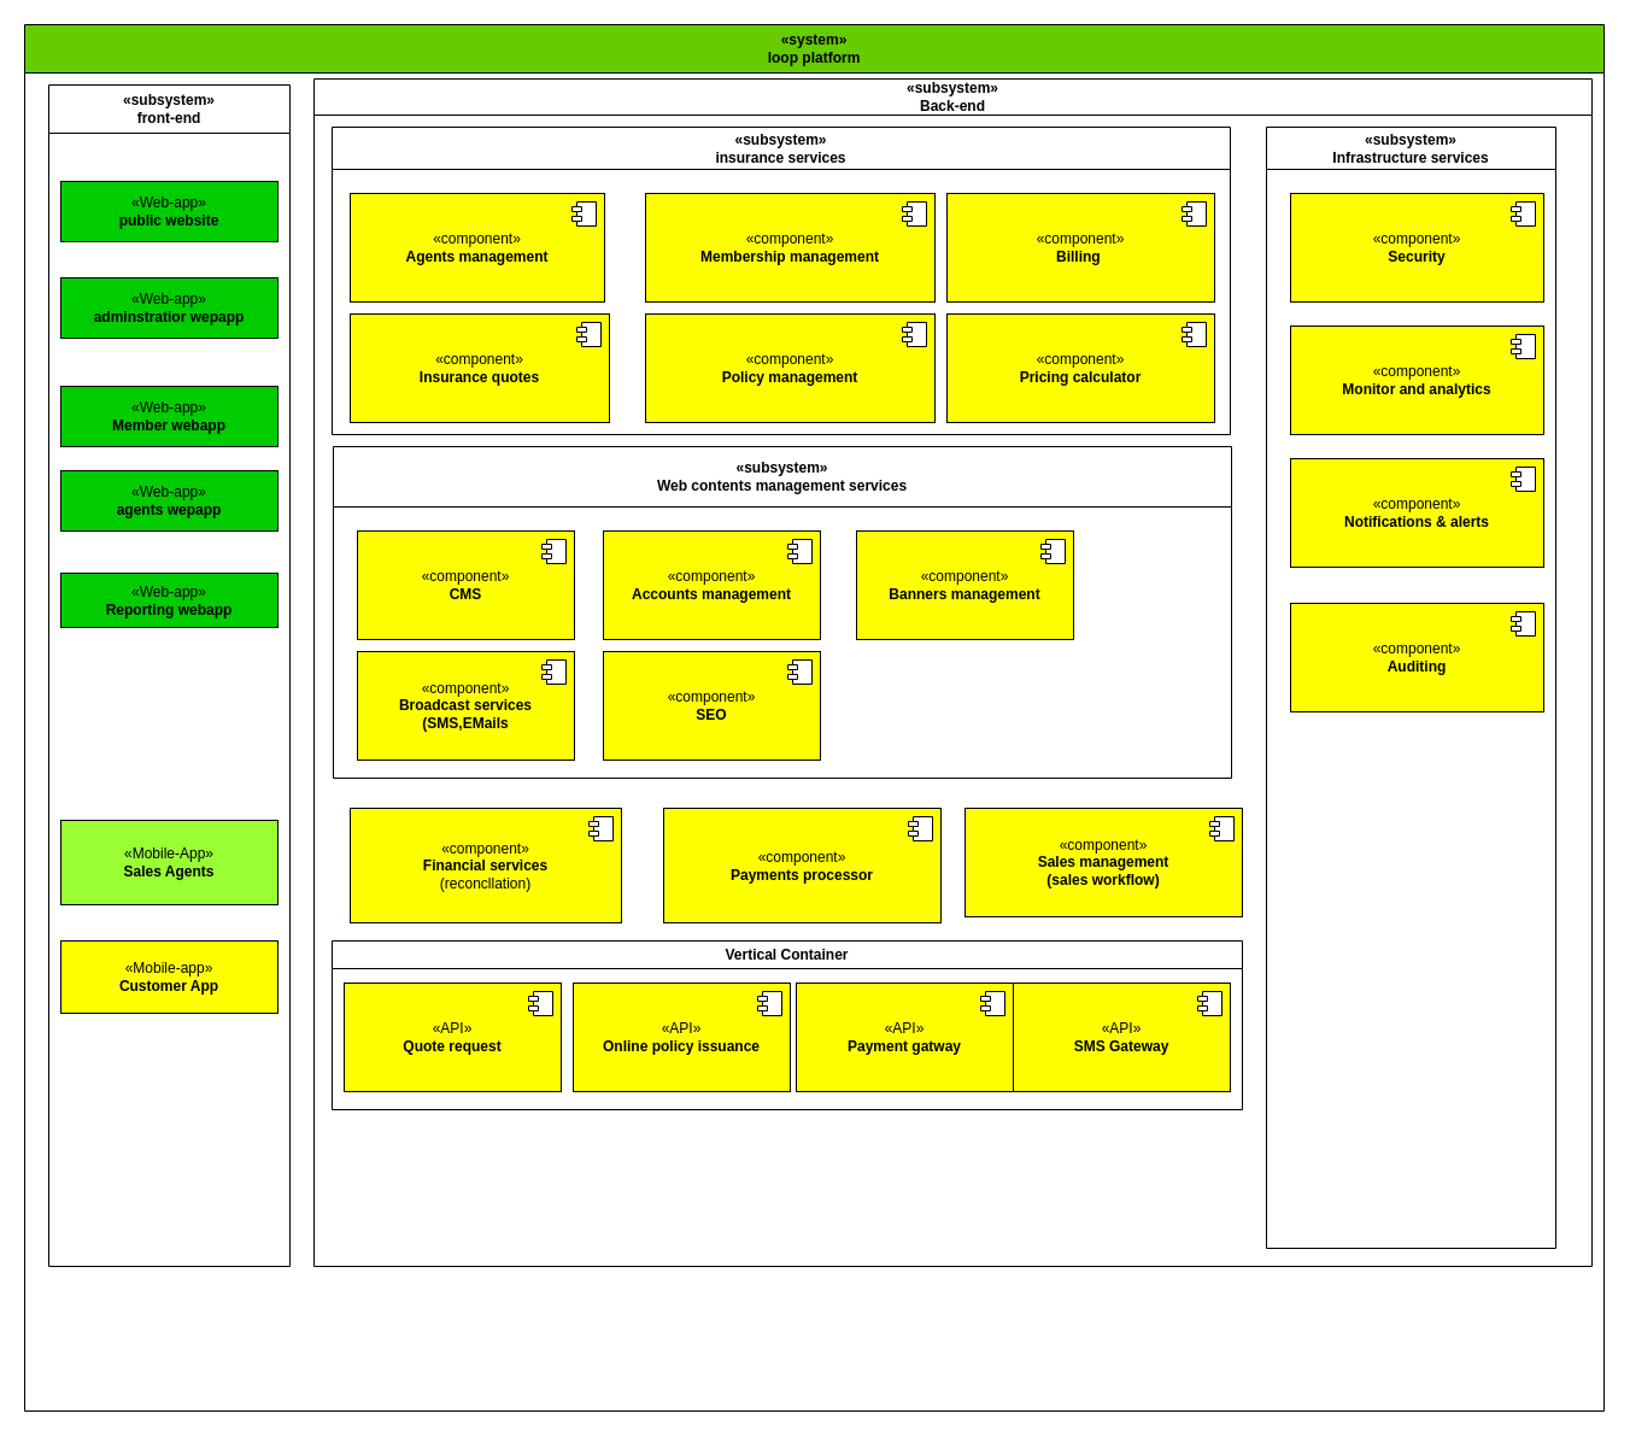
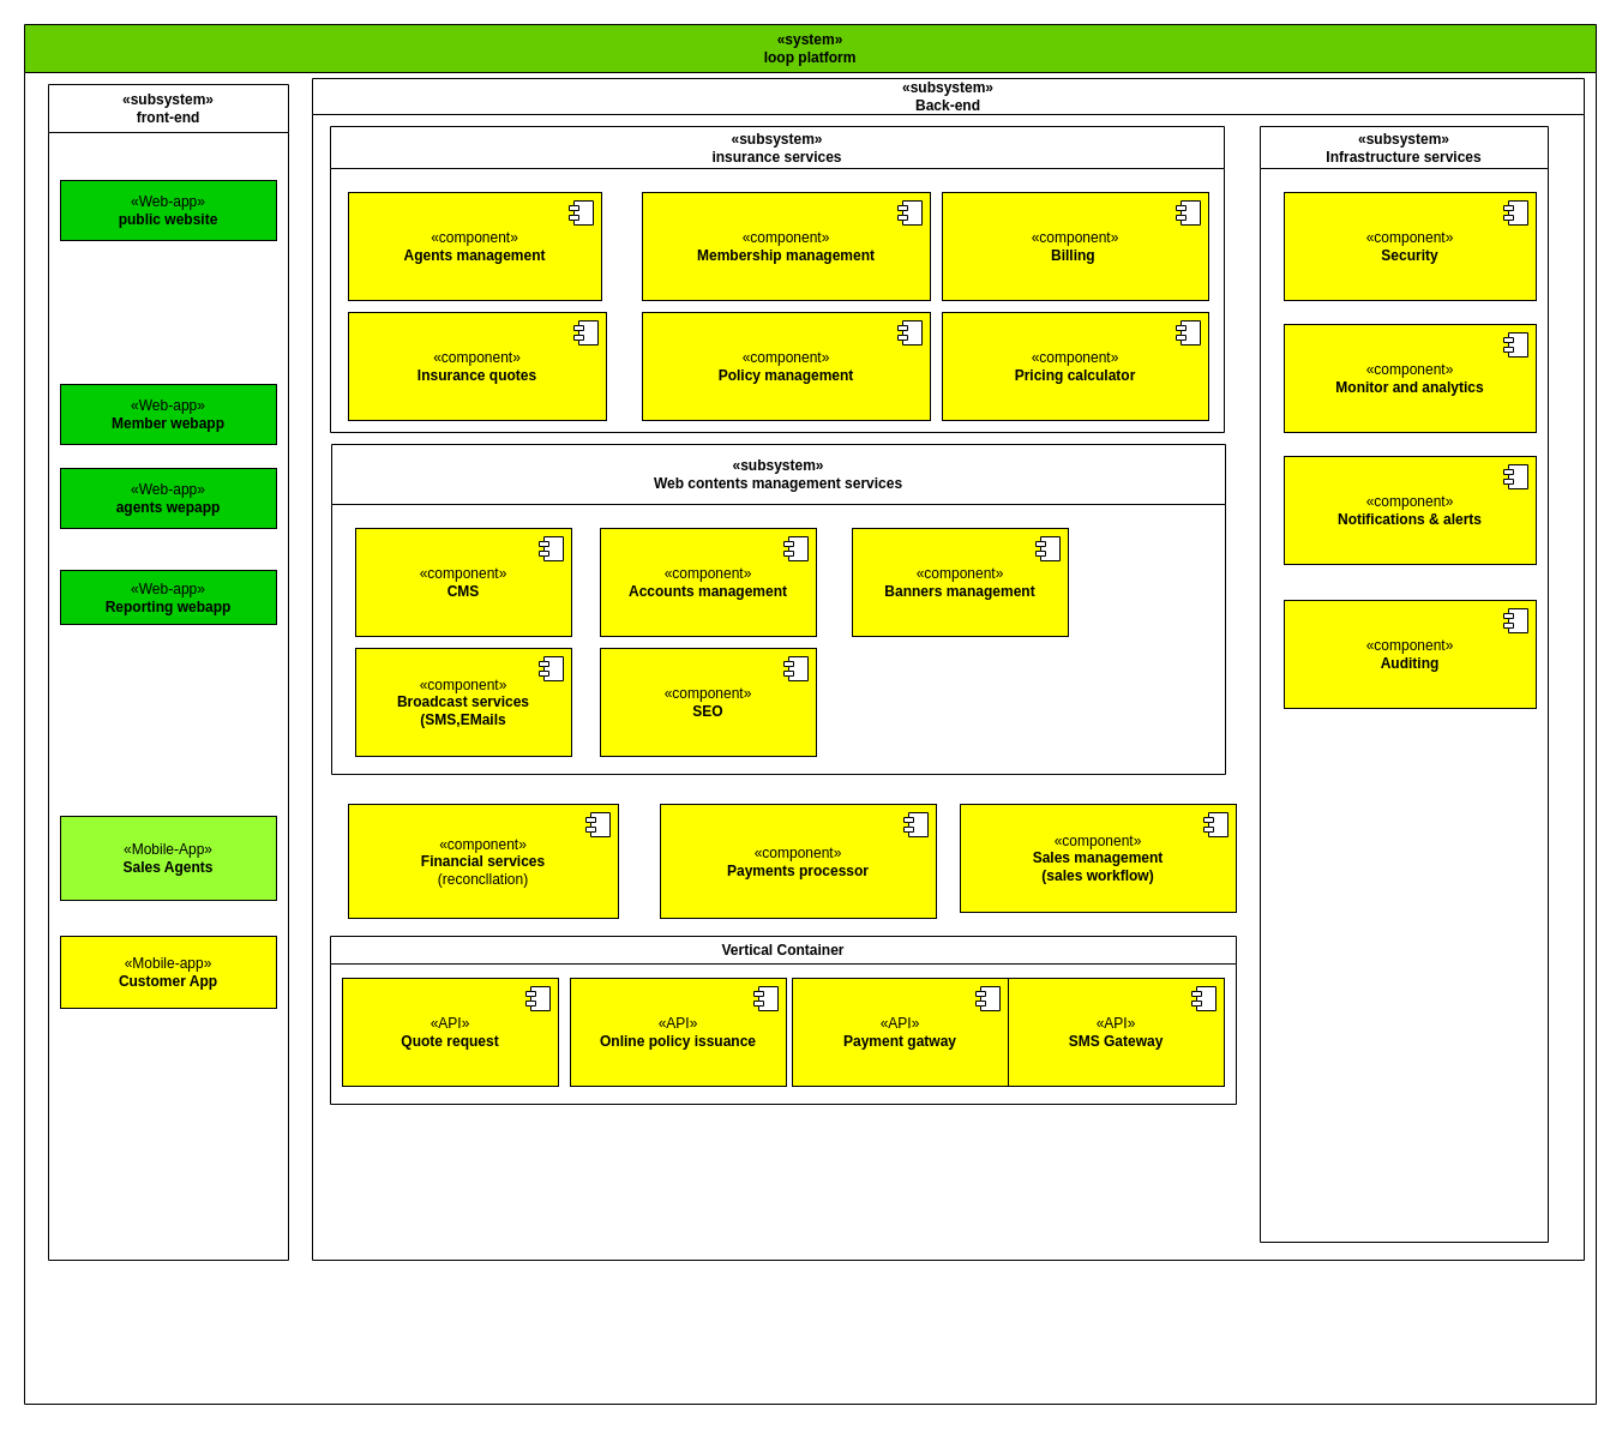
  <mxCell id="0" />
  <mxCell id="1" parent="0" />
  <mxCell id="2" value="«system»&lt;br style=&quot;border-color: var(--border-color); font-weight: 400;&quot;&gt;loop platform" style="swimlane;whiteSpace=wrap;html=1;startSize=40;fillColor=#66CC00;" parent="1" vertex="1"><mxGeometry y="20" width="1310" height="1150" as="geometry" x="20" /></mxCell>
  <mxCell id="3" value="«subsystem»&lt;br style=&quot;border-color: var(--border-color); font-weight: 400;&quot;&gt;&lt;b style=&quot;border-color: var(--border-color);&quot;&gt;Back-end&lt;/b&gt;" style="swimlane;whiteSpace=wrap;html=1;startSize=30;" parent="2" vertex="1"><mxGeometry x="240" y="45" width="1060" height="985" as="geometry" /></mxCell>
  <mxCell id="4" value="«subsystem»&lt;br&gt;Web contents management services" style="swimlane;whiteSpace=wrap;html=1;startSize=50;" parent="3" vertex="1"><mxGeometry x="16" y="305" width="745" height="275" as="geometry" /></mxCell>
  <mxCell id="5" value="«component»&lt;br style=&quot;border-color: var(--border-color);&quot;&gt;&lt;b&gt;CMS&lt;/b&gt;" style="html=1;dropTarget=0;whiteSpace=wrap;fillColor=#FFFF00;" parent="4" vertex="1"><mxGeometry x="20" y="70" width="180" height="90" as="geometry" /></mxCell>
  <mxCell id="6" value="" style="shape=module;jettyWidth=8;jettyHeight=4;" parent="5" vertex="1"><mxGeometry x="1" width="20" height="20" relative="1" as="geometry"><mxPoint x="-27" y="7" as="offset" /></mxGeometry></mxCell>
  <mxCell id="7" value="«component»&lt;br style=&quot;border-color: var(--border-color);&quot;&gt;&lt;b&gt;Broadcast services&lt;br&gt;(SMS,EMails&lt;br&gt;&lt;/b&gt;" style="html=1;dropTarget=0;whiteSpace=wrap;fillColor=#FFFF00;" parent="4" vertex="1"><mxGeometry x="20" y="170" width="180" height="90" as="geometry" /></mxCell>
  <mxCell id="8" value="" style="shape=module;jettyWidth=8;jettyHeight=4;" parent="7" vertex="1"><mxGeometry x="1" width="20" height="20" relative="1" as="geometry"><mxPoint x="-27" y="7" as="offset" /></mxGeometry></mxCell>
  <mxCell id="9" value="«component»&lt;br style=&quot;border-color: var(--border-color);&quot;&gt;&lt;b&gt;Accounts management&lt;/b&gt;" style="html=1;dropTarget=0;whiteSpace=wrap;fillColor=#FFFF00;" parent="4" vertex="1"><mxGeometry x="224" y="70" width="180" height="90" as="geometry" /></mxCell>
  <mxCell id="10" value="" style="shape=module;jettyWidth=8;jettyHeight=4;" parent="9" vertex="1"><mxGeometry x="1" width="20" height="20" relative="1" as="geometry"><mxPoint x="-27" y="7" as="offset" /></mxGeometry></mxCell>
  <mxCell id="11" value="«component»&lt;br style=&quot;border-color: var(--border-color);&quot;&gt;&lt;b&gt;SEO&lt;/b&gt;" style="html=1;dropTarget=0;whiteSpace=wrap;fillColor=#FFFF00;" parent="4" vertex="1"><mxGeometry x="224" y="170" width="180" height="90" as="geometry" /></mxCell>
  <mxCell id="12" value="" style="shape=module;jettyWidth=8;jettyHeight=4;" parent="11" vertex="1"><mxGeometry x="1" width="20" height="20" relative="1" as="geometry"><mxPoint x="-27" y="7" as="offset" /></mxGeometry></mxCell>
  <mxCell id="13" value="«component»&lt;br style=&quot;border-color: var(--border-color);&quot;&gt;&lt;b&gt;Banners management&lt;/b&gt;" style="html=1;dropTarget=0;whiteSpace=wrap;fillColor=#FFFF00;" parent="4" vertex="1"><mxGeometry x="434" y="70" width="180" height="90" as="geometry" /></mxCell>
  <mxCell id="14" value="" style="shape=module;jettyWidth=8;jettyHeight=4;" parent="13" vertex="1"><mxGeometry x="1" width="20" height="20" relative="1" as="geometry"><mxPoint x="-27" y="7" as="offset" /></mxGeometry></mxCell>
  <mxCell id="15" value="«component»&lt;br style=&quot;border-color: var(--border-color);&quot;&gt;&lt;b&gt;Financial services&lt;br&gt;&lt;/b&gt;(reconcllation)" style="html=1;dropTarget=0;whiteSpace=wrap;fillColor=#FFFF00;" parent="3" vertex="1"><mxGeometry x="30" y="605" width="225" height="95" as="geometry" /></mxCell>
  <mxCell id="16" value="" style="shape=module;jettyWidth=8;jettyHeight=4;" parent="15" vertex="1"><mxGeometry x="1" width="20" height="20" relative="1" as="geometry"><mxPoint x="-27" y="7" as="offset" /></mxGeometry></mxCell>
  <mxCell id="17" value="«component»&lt;br style=&quot;border-color: var(--border-color);&quot;&gt;&lt;b&gt;Payments processor&lt;/b&gt;" style="html=1;dropTarget=0;whiteSpace=wrap;fillColor=#FFFF00;" parent="3" vertex="1"><mxGeometry x="290" y="605" width="230" height="95" as="geometry" /></mxCell>
  <mxCell id="18" value="" style="shape=module;jettyWidth=8;jettyHeight=4;" parent="17" vertex="1"><mxGeometry x="1" width="20" height="20" relative="1" as="geometry"><mxPoint x="-27" y="7" as="offset" /></mxGeometry></mxCell>
  <mxCell id="19" value="«component»&lt;br style=&quot;border-color: var(--border-color);&quot;&gt;&lt;b&gt;Sales management&lt;br&gt;(sales workflow)&lt;br&gt;&lt;/b&gt;" style="html=1;dropTarget=0;whiteSpace=wrap;fillColor=#FFFF00;" parent="3" vertex="1"><mxGeometry x="540" y="605" width="230" height="90" as="geometry" /></mxCell>
  <mxCell id="20" value="" style="shape=module;jettyWidth=8;jettyHeight=4;" parent="19" vertex="1"><mxGeometry x="1" width="20" height="20" relative="1" as="geometry"><mxPoint x="-27" y="7" as="offset" /></mxGeometry></mxCell>
  <mxCell id="21" value="«subsystem»&lt;br style=&quot;border-color: var(--border-color); font-weight: 400;&quot;&gt;insurance services" style="swimlane;whiteSpace=wrap;html=1;startSize=35;" parent="3" vertex="1"><mxGeometry x="15" y="40" width="745" height="255" as="geometry" /></mxCell>
  <mxCell id="22" value="«component»&lt;br&gt;&lt;b&gt;Agents management&lt;/b&gt;" style="html=1;dropTarget=0;whiteSpace=wrap;fillColor=#FFFF00;" parent="21" vertex="1"><mxGeometry x="15" y="55" width="211" height="90" as="geometry" /></mxCell>
  <mxCell id="23" value="" style="shape=module;jettyWidth=8;jettyHeight=4;" parent="22" vertex="1"><mxGeometry x="1" width="20" height="20" relative="1" as="geometry"><mxPoint x="-27" y="7" as="offset" /></mxGeometry></mxCell>
  <mxCell id="24" value="«component»&lt;br style=&quot;border-color: var(--border-color);&quot;&gt;&lt;b&gt;Insurance quotes&lt;/b&gt;" style="html=1;dropTarget=0;whiteSpace=wrap;fillColor=#FFFF00;" parent="21" vertex="1"><mxGeometry x="15" y="155" width="215" height="90" as="geometry" /></mxCell>
  <mxCell id="25" value="" style="shape=module;jettyWidth=8;jettyHeight=4;" parent="24" vertex="1"><mxGeometry x="1" width="20" height="20" relative="1" as="geometry"><mxPoint x="-27" y="7" as="offset" /></mxGeometry></mxCell>
  <mxCell id="26" value="«component»&lt;br style=&quot;border-color: var(--border-color);&quot;&gt;&lt;b&gt;Membership management&lt;/b&gt;" style="html=1;dropTarget=0;whiteSpace=wrap;fillColor=#FFFF00;" parent="21" vertex="1"><mxGeometry x="260" y="55" width="240" height="90" as="geometry" /></mxCell>
  <mxCell id="27" value="" style="shape=module;jettyWidth=8;jettyHeight=4;" parent="26" vertex="1"><mxGeometry x="1" width="20" height="20" relative="1" as="geometry"><mxPoint x="-27" y="7" as="offset" /></mxGeometry></mxCell>
  <mxCell id="28" value="«component»&lt;br style=&quot;border-color: var(--border-color);&quot;&gt;&lt;b&gt;Policy management&lt;/b&gt;" style="html=1;dropTarget=0;whiteSpace=wrap;fillColor=#FFFF00;" parent="21" vertex="1"><mxGeometry x="260" y="155" width="240" height="90" as="geometry" /></mxCell>
  <mxCell id="29" value="" style="shape=module;jettyWidth=8;jettyHeight=4;" parent="28" vertex="1"><mxGeometry x="1" width="20" height="20" relative="1" as="geometry"><mxPoint x="-27" y="7" as="offset" /></mxGeometry></mxCell>
  <mxCell id="30" value="«component»&lt;br style=&quot;border-color: var(--border-color);&quot;&gt;&lt;b&gt;Billing&amp;nbsp;&lt;/b&gt;" style="html=1;dropTarget=0;whiteSpace=wrap;fillColor=#FFFF00;" parent="21" vertex="1"><mxGeometry x="510" y="55" width="222" height="90" as="geometry" /></mxCell>
  <mxCell id="31" value="" style="shape=module;jettyWidth=8;jettyHeight=4;" parent="30" vertex="1"><mxGeometry x="1" width="20" height="20" relative="1" as="geometry"><mxPoint x="-27" y="7" as="offset" /></mxGeometry></mxCell>
  <mxCell id="32" value="«component»&lt;br style=&quot;border-color: var(--border-color);&quot;&gt;&lt;b&gt;Pricing calculator&lt;/b&gt;" style="html=1;dropTarget=0;whiteSpace=wrap;fillColor=#FFFF00;" parent="21" vertex="1"><mxGeometry x="510" y="155" width="222" height="90" as="geometry" /></mxCell>
  <mxCell id="33" value="" style="shape=module;jettyWidth=8;jettyHeight=4;" parent="32" vertex="1"><mxGeometry x="1" width="20" height="20" relative="1" as="geometry"><mxPoint x="-27" y="7" as="offset" /></mxGeometry></mxCell>
  <mxCell id="34" value="«component»&lt;br style=&quot;border-color: var(--border-color);&quot;&gt;&lt;b&gt;Security&lt;/b&gt;" style="html=1;dropTarget=0;whiteSpace=wrap;fillColor=#FFFF00;" parent="3" vertex="1"><mxGeometry x="810" y="95" width="210" height="90" as="geometry" /></mxCell>
  <mxCell id="35" value="" style="shape=module;jettyWidth=8;jettyHeight=4;" parent="34" vertex="1"><mxGeometry x="1" width="20" height="20" relative="1" as="geometry"><mxPoint x="-27" y="7" as="offset" /></mxGeometry></mxCell>
  <mxCell id="36" value="«component»&lt;br style=&quot;border-color: var(--border-color);&quot;&gt;&lt;b&gt;Monitor and analytics&lt;/b&gt;" style="html=1;dropTarget=0;whiteSpace=wrap;fillColor=#FFFF00;" parent="3" vertex="1"><mxGeometry x="810" y="205" width="210" height="90" as="geometry" /></mxCell>
  <mxCell id="37" value="" style="shape=module;jettyWidth=8;jettyHeight=4;" parent="36" vertex="1"><mxGeometry x="1" width="20" height="20" relative="1" as="geometry"><mxPoint x="-27" y="7" as="offset" /></mxGeometry></mxCell>
  <mxCell id="38" value="«component»&lt;br style=&quot;border-color: var(--border-color);&quot;&gt;&lt;b&gt;Notifications &amp;amp; alerts&lt;/b&gt;" style="html=1;dropTarget=0;whiteSpace=wrap;fillColor=#FFFF00;" parent="3" vertex="1"><mxGeometry x="810" y="315" width="210" height="90" as="geometry" /></mxCell>
  <mxCell id="39" value="" style="shape=module;jettyWidth=8;jettyHeight=4;" parent="38" vertex="1"><mxGeometry x="1" width="20" height="20" relative="1" as="geometry"><mxPoint x="-27" y="7" as="offset" /></mxGeometry></mxCell>
  <mxCell id="40" value="«component»&lt;br style=&quot;border-color: var(--border-color);&quot;&gt;&lt;b&gt;Auditing&lt;/b&gt;" style="html=1;dropTarget=0;whiteSpace=wrap;fillColor=#FFFF00;" parent="3" vertex="1"><mxGeometry x="810" y="435" width="210" height="90" as="geometry" /></mxCell>
  <mxCell id="41" value="" style="shape=module;jettyWidth=8;jettyHeight=4;" parent="40" vertex="1"><mxGeometry x="1" width="20" height="20" relative="1" as="geometry"><mxPoint x="-27" y="7" as="offset" /></mxGeometry></mxCell>
  <mxCell id="42" value="«subsystem»&lt;br&gt;Infrastructure services" style="swimlane;whiteSpace=wrap;html=1;startSize=35;" parent="3" vertex="1"><mxGeometry x="790" y="40" width="240" height="930" as="geometry" /></mxCell>
  <mxCell id="43" value="Vertical Container" style="swimlane;whiteSpace=wrap;html=1;" parent="3" vertex="1"><mxGeometry x="15" y="715" width="755" height="140" as="geometry" /></mxCell>
  <mxCell id="44" value="«API»&lt;br&gt;&lt;b&gt;Quote request&lt;/b&gt;" style="html=1;dropTarget=0;whiteSpace=wrap;fillColor=#FFFF00;" parent="43" vertex="1"><mxGeometry x="10" y="35" width="180" height="90" as="geometry" /></mxCell>
  <mxCell id="45" value="" style="shape=module;jettyWidth=8;jettyHeight=4;" parent="44" vertex="1"><mxGeometry x="1" width="20" height="20" relative="1" as="geometry"><mxPoint x="-27" y="7" as="offset" /></mxGeometry></mxCell>
  <mxCell id="46" value="«API»&lt;br style=&quot;border-color: var(--border-color);&quot;&gt;&lt;b&gt;Online policy issuance&lt;/b&gt;" style="html=1;dropTarget=0;whiteSpace=wrap;fillColor=#FFFF00;" parent="43" vertex="1"><mxGeometry x="200" y="35" width="180" height="90" as="geometry" /></mxCell>
  <mxCell id="47" value="" style="shape=module;jettyWidth=8;jettyHeight=4;" parent="46" vertex="1"><mxGeometry x="1" width="20" height="20" relative="1" as="geometry"><mxPoint x="-27" y="7" as="offset" /></mxGeometry></mxCell>
  <mxCell id="48" value="«API»&lt;br style=&quot;border-color: var(--border-color);&quot;&gt;&lt;b&gt;SMS Gateway&lt;/b&gt;" style="html=1;dropTarget=0;whiteSpace=wrap;fillColor=#FFFF00;" parent="43" vertex="1"><mxGeometry x="565" y="35" width="180" height="90" as="geometry" /></mxCell>
  <mxCell id="49" value="" style="shape=module;jettyWidth=8;jettyHeight=4;" parent="48" vertex="1"><mxGeometry x="1" width="20" height="20" relative="1" as="geometry"><mxPoint x="-27" y="7" as="offset" /></mxGeometry></mxCell>
  <mxCell id="50" value="«API»&lt;br style=&quot;border-color: var(--border-color);&quot;&gt;&lt;b&gt;Payment gatway&lt;/b&gt;" style="html=1;dropTarget=0;whiteSpace=wrap;fillColor=#FFFF00;" parent="43" vertex="1"><mxGeometry x="385" y="35" width="180" height="90" as="geometry" /></mxCell>
  <mxCell id="51" value="" style="shape=module;jettyWidth=8;jettyHeight=4;" parent="50" vertex="1"><mxGeometry x="1" width="20" height="20" relative="1" as="geometry"><mxPoint x="-27" y="7" as="offset" /></mxGeometry></mxCell>
  <mxCell id="52" value="«subsystem»&lt;br style=&quot;border-color: var(--border-color); font-weight: 400;&quot;&gt;&lt;b style=&quot;border-color: var(--border-color);&quot;&gt;front-end&lt;/b&gt;" style="swimlane;whiteSpace=wrap;html=1;startSize=40;fillColor=#FFFFFF;" parent="2" vertex="1"><mxGeometry x="20" y="50" width="200" height="980" as="geometry" /></mxCell>
  <mxCell id="53" value="«Web-app»&lt;br&gt;&lt;b&gt;public website&lt;/b&gt;" style="html=1;whiteSpace=wrap;fillColor=#00CC00;" parent="52" vertex="1"><mxGeometry x="10" y="80" width="180" height="50" as="geometry" /></mxCell>
- <mxCell id="54" value="«Web-app»&lt;br style=&quot;border-color: var(--border-color);&quot;&gt;&lt;b&gt;adminstratior wepapp&lt;/b&gt;" style="html=1;whiteSpace=wrap;fillColor=#00CC00;" parent="52" vertex="1"><mxGeometry x="10" y="160" width="180" height="50" as="geometry" /></mxCell>
  <mxCell id="55" value="«Web-app»&lt;br style=&quot;border-color: var(--border-color);&quot;&gt;&lt;b&gt;Member webapp&lt;/b&gt;" style="html=1;whiteSpace=wrap;fillColor=#00CC00;" parent="52" vertex="1"><mxGeometry x="10" y="250" width="180" height="50" as="geometry" /></mxCell>
  <mxCell id="56" value="«Web-app»&lt;br style=&quot;border-color: var(--border-color);&quot;&gt;&lt;b&gt;agents wepapp&lt;/b&gt;" style="html=1;whiteSpace=wrap;fillColor=#00CC00;" parent="52" vertex="1"><mxGeometry x="10" y="320" width="180" height="50" as="geometry" /></mxCell>
  <mxCell id="57" value="«Web-app»&lt;br style=&quot;border-color: var(--border-color);&quot;&gt;&lt;b&gt;Reporting webapp&lt;/b&gt;" style="html=1;whiteSpace=wrap;fillColor=#00CC00;" parent="52" vertex="1"><mxGeometry x="10" y="405" width="180" height="45" as="geometry" /></mxCell>
  <mxCell id="58" value="«Mobile-app»&lt;br&gt;&lt;b&gt;Customer App&lt;/b&gt;" style="html=1;whiteSpace=wrap;fillColor=#ffff00;" parent="52" vertex="1"><mxGeometry x="10" y="710" width="180" height="60" as="geometry" /></mxCell>
  <mxCell id="59" value="«Mobile-App»&lt;br&gt;&lt;b&gt;Sales Agents&lt;/b&gt;" style="html=1;whiteSpace=wrap;fillColor=#99FF33;" parent="52" vertex="1"><mxGeometry x="10" y="610" width="180" height="70" as="geometry" /></mxCell>
